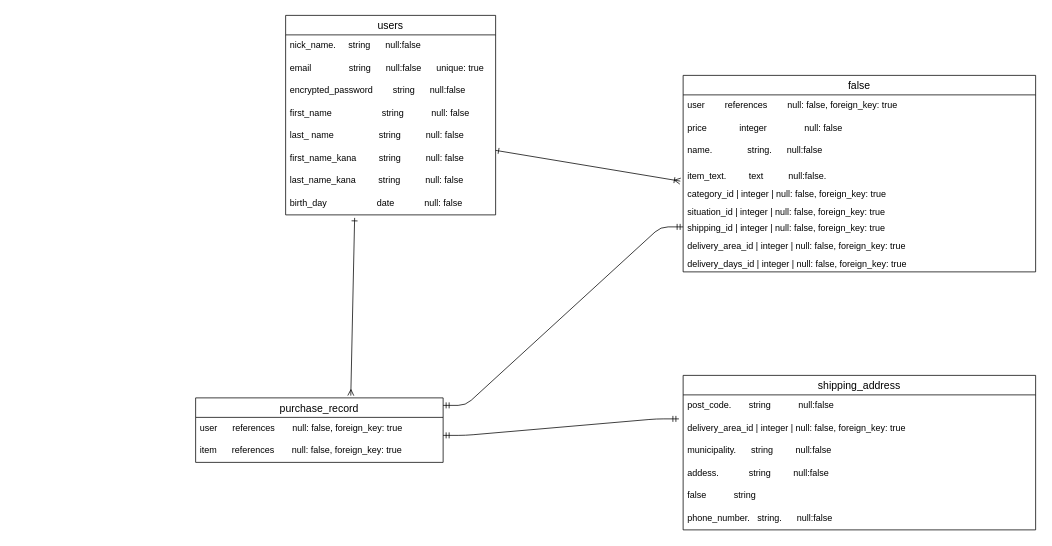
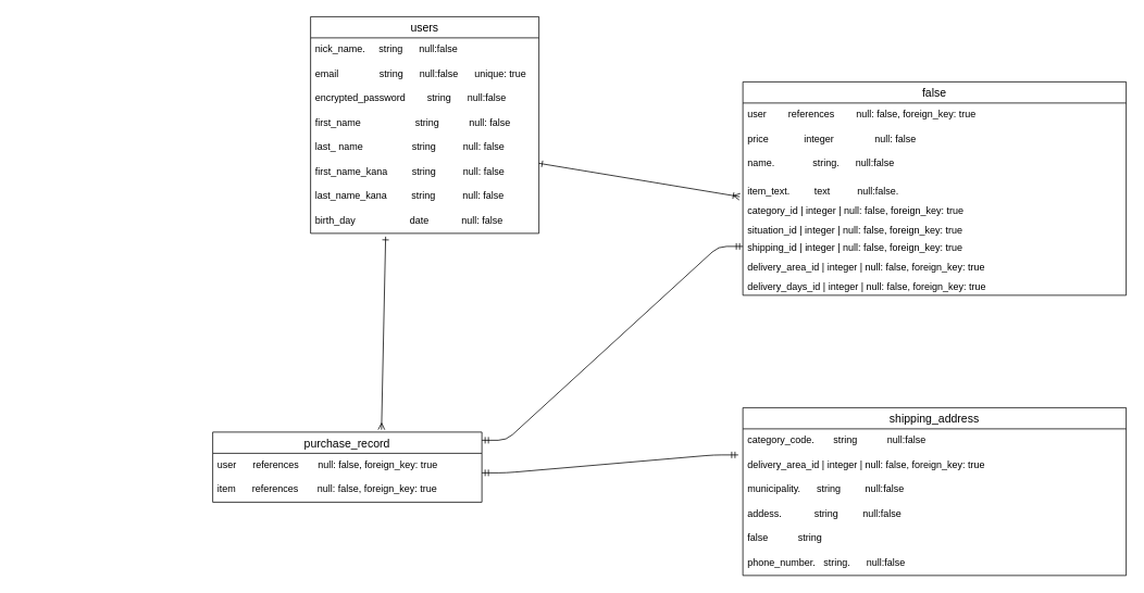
  <mxCell id="0" />
  <mxCell id="1" parent="0" />
  <mxCell id="2" value="" style="endArrow=none;html=1;rounded=0;" parent="1" edge="1"><mxGeometry relative="1" as="geometry"><mxPoint x="20" y="150" as="sourcePoint" /><mxPoint x="20" y="150" as="targetPoint" /></mxGeometry></mxCell>
  <mxCell id="3" value="users" style="swimlane;fontStyle=0;childLayout=stackLayout;horizontal=1;startSize=26;horizontalStack=0;resizeParent=1;resizeParentMax=0;resizeLast=0;collapsible=1;marginBottom=0;align=center;fontSize=14;" parent="1" vertex="1"><mxGeometry x="380" y="20" width="280" height="266" as="geometry" /></mxCell>
  <mxCell id="4" value="nick_name.     string      null:false     " style="text;strokeColor=none;fillColor=none;spacingLeft=4;spacingRight=4;overflow=hidden;rotatable=0;points=[[0,0.5],[1,0.5]];portConstraint=eastwest;fontSize=12;" parent="3" vertex="1"><mxGeometry y="26" width="280" height="30" as="geometry" /></mxCell>
  <mxCell id="5" value="email               string      null:false      unique: true" style="text;strokeColor=none;fillColor=none;spacingLeft=4;spacingRight=4;overflow=hidden;rotatable=0;points=[[0,0.5],[1,0.5]];portConstraint=eastwest;fontSize=12;" parent="3" vertex="1"><mxGeometry y="56" width="280" height="30" as="geometry" /></mxCell>
  <mxCell id="6" value="encrypted_password        string      null:false" style="text;strokeColor=none;fillColor=none;spacingLeft=4;spacingRight=4;overflow=hidden;rotatable=0;points=[[0,0.5],[1,0.5]];portConstraint=eastwest;fontSize=12;" parent="3" vertex="1"><mxGeometry y="86" width="280" height="30" as="geometry" /></mxCell>
  <mxCell id="7" value="first_name                    string           null: false " style="text;strokeColor=none;fillColor=none;spacingLeft=4;spacingRight=4;overflow=hidden;rotatable=0;points=[[0,0.5],[1,0.5]];portConstraint=eastwest;fontSize=12;" vertex="1" parent="3"><mxGeometry y="116" width="280" height="30" as="geometry" /></mxCell>
  <mxCell id="8" value="last_ name                  string          null: false" style="text;strokeColor=none;fillColor=none;spacingLeft=4;spacingRight=4;overflow=hidden;rotatable=0;points=[[0,0.5],[1,0.5]];portConstraint=eastwest;fontSize=12;" vertex="1" parent="3"><mxGeometry y="146" width="280" height="30" as="geometry" /></mxCell>
  <mxCell id="9" value="first_name_kana         string          null: false" style="text;strokeColor=none;fillColor=none;spacingLeft=4;spacingRight=4;overflow=hidden;rotatable=0;points=[[0,0.5],[1,0.5]];portConstraint=eastwest;fontSize=12;" vertex="1" parent="3"><mxGeometry y="176" width="280" height="30" as="geometry" /></mxCell>
  <mxCell id="10" value=" last_name_kana         string          null: false " style="text;strokeColor=none;fillColor=none;spacingLeft=4;spacingRight=4;overflow=hidden;rotatable=0;points=[[0,0.5],[1,0.5]];portConstraint=eastwest;fontSize=12;" vertex="1" parent="3"><mxGeometry y="206" width="280" height="30" as="geometry" /></mxCell>
  <mxCell id="11" value="birth_day                    date            null: false " style="text;strokeColor=none;fillColor=none;spacingLeft=4;spacingRight=4;overflow=hidden;rotatable=0;points=[[0,0.5],[1,0.5]];portConstraint=eastwest;fontSize=12;" vertex="1" parent="3"><mxGeometry y="236" width="280" height="30" as="geometry" /></mxCell>
  <mxCell id="12" value="purchase_record" style="swimlane;fontStyle=0;childLayout=stackLayout;horizontal=1;startSize=26;horizontalStack=0;resizeParent=1;resizeParentMax=0;resizeLast=0;collapsible=1;marginBottom=0;align=center;fontSize=14;" parent="1" vertex="1"><mxGeometry x="260" y="530" width="330" height="86" as="geometry" /></mxCell>
  <mxCell id="13" value="user      references       null: false, foreign_key: true" style="text;strokeColor=none;fillColor=none;spacingLeft=4;spacingRight=4;overflow=hidden;rotatable=0;points=[[0,0.5],[1,0.5]];portConstraint=eastwest;fontSize=12;" parent="12" vertex="1"><mxGeometry y="26" width="330" height="30" as="geometry" /></mxCell>
  <mxCell id="14" value="item      references       null: false, foreign_key: true" style="text;strokeColor=none;fillColor=none;spacingLeft=4;spacingRight=4;overflow=hidden;rotatable=0;points=[[0,0.5],[1,0.5]];portConstraint=eastwest;fontSize=12;" parent="12" vertex="1"><mxGeometry y="56" width="330" height="30" as="geometry" /></mxCell>
  <mxCell id="15" value="shipping_address" style="swimlane;fontStyle=0;childLayout=stackLayout;horizontal=1;startSize=26;horizontalStack=0;resizeParent=1;resizeParentMax=0;resizeLast=0;collapsible=1;marginBottom=0;align=center;fontSize=14;" parent="1" vertex="1"><mxGeometry x="910" y="500" width="470" height="206" as="geometry" /></mxCell>
- <mxCell id="16" value="post_code.       string           null:false" style="text;strokeColor=none;fillColor=none;spacingLeft=4;spacingRight=4;overflow=hidden;rotatable=0;points=[[0,0.5],[1,0.5]];portConstraint=eastwest;fontSize=12;" parent="15" vertex="1"><mxGeometry y="26" width="470" height="30" as="geometry" /></mxCell>
+ <mxCell id="16" value="category_code.       string           null:false" style="text;strokeColor=none;fillColor=none;spacingLeft=4;spacingRight=4;overflow=hidden;rotatable=0;points=[[0,0.5],[1,0.5]];portConstraint=eastwest;fontSize=12;" parent="15" vertex="1"><mxGeometry y="26" width="470" height="30" as="geometry" /></mxCell>
  <mxCell id="17" value="delivery_area_id   | integer         | null: false, foreign_key: true" style="text;strokeColor=none;fillColor=none;spacingLeft=4;spacingRight=4;overflow=hidden;rotatable=0;points=[[0,0.5],[1,0.5]];portConstraint=eastwest;fontSize=12;" parent="15" vertex="1"><mxGeometry y="56" width="470" height="30" as="geometry" /></mxCell>
  <mxCell id="18" value="municipality.      string         null:false" style="text;strokeColor=none;fillColor=none;spacingLeft=4;spacingRight=4;overflow=hidden;rotatable=0;points=[[0,0.5],[1,0.5]];portConstraint=eastwest;fontSize=12;" parent="15" vertex="1"><mxGeometry y="86" width="470" height="30" as="geometry" /></mxCell>
  <mxCell id="19" value="addess.            string         null:false" style="text;strokeColor=none;fillColor=none;spacingLeft=4;spacingRight=4;overflow=hidden;rotatable=0;points=[[0,0.5],[1,0.5]];portConstraint=eastwest;fontSize=12;" parent="15" vertex="1"><mxGeometry y="116" width="470" height="30" as="geometry" /></mxCell>
  <mxCell id="20" value="false           string         " style="text;strokeColor=none;fillColor=none;spacingLeft=4;spacingRight=4;overflow=hidden;rotatable=0;points=[[0,0.5],[1,0.5]];portConstraint=eastwest;fontSize=12;" parent="15" vertex="1"><mxGeometry y="146" width="470" height="30" as="geometry" /></mxCell>
  <mxCell id="21" value="phone_number.   string.      null:false" style="text;strokeColor=none;fillColor=none;spacingLeft=4;spacingRight=4;overflow=hidden;rotatable=0;points=[[0,0.5],[1,0.5]];portConstraint=eastwest;fontSize=12;" parent="15" vertex="1"><mxGeometry y="176" width="470" height="30" as="geometry" /></mxCell>
  <mxCell id="22" value="false" style="swimlane;fontStyle=0;childLayout=stackLayout;horizontal=1;startSize=26;horizontalStack=0;resizeParent=1;resizeParentMax=0;resizeLast=0;collapsible=1;marginBottom=0;align=center;fontSize=14;" parent="1" vertex="1"><mxGeometry x="910" y="100" width="470" height="262" as="geometry" /></mxCell>
  <mxCell id="23" value="user        references        null: false, foreign_key: true " style="text;strokeColor=none;fillColor=none;spacingLeft=4;spacingRight=4;overflow=hidden;rotatable=0;points=[[0,0.5],[1,0.5]];portConstraint=eastwest;fontSize=12;" vertex="1" parent="22"><mxGeometry y="26" width="470" height="30" as="geometry" /></mxCell>
  <mxCell id="24" value="price             integer               null: false " style="text;strokeColor=none;fillColor=none;spacingLeft=4;spacingRight=4;overflow=hidden;rotatable=0;points=[[0,0.5],[1,0.5]];portConstraint=eastwest;fontSize=12;" vertex="1" parent="22"><mxGeometry y="56" width="470" height="30" as="geometry" /></mxCell>
  <mxCell id="25" value="name.              string.      null:false   " style="text;strokeColor=none;fillColor=none;spacingLeft=4;spacingRight=4;overflow=hidden;rotatable=0;points=[[0,0.5],[1,0.5]];portConstraint=eastwest;fontSize=12;" parent="22" vertex="1"><mxGeometry y="86" width="470" height="34" as="geometry" /></mxCell>
  <mxCell id="26" value="item_text.         text          null:false.  " style="text;strokeColor=none;fillColor=none;spacingLeft=4;spacingRight=4;overflow=hidden;rotatable=0;points=[[0,0.5],[1,0.5]];portConstraint=eastwest;fontSize=12;" parent="22" vertex="1"><mxGeometry y="120" width="470" height="24" as="geometry" /></mxCell>
  <mxCell id="27" value="category_id        | integer         | null: false, foreign_key: true" style="text;strokeColor=none;fillColor=none;spacingLeft=4;spacingRight=4;overflow=hidden;rotatable=0;points=[[0,0.5],[1,0.5]];portConstraint=eastwest;fontSize=12;" parent="22" vertex="1"><mxGeometry y="144" width="470" height="24" as="geometry" /></mxCell>
  <mxCell id="28" value="situation_id       | integer         | null: false, foreign_key: true" style="text;strokeColor=none;fillColor=none;spacingLeft=4;spacingRight=4;overflow=hidden;rotatable=0;points=[[0,0.5],[1,0.5]];portConstraint=eastwest;fontSize=12;" parent="22" vertex="1"><mxGeometry y="168" width="470" height="22" as="geometry" /></mxCell>
  <mxCell id="29" value="shipping_id        | integer         | null: false, foreign_key: true" style="text;strokeColor=none;fillColor=none;spacingLeft=4;spacingRight=4;overflow=hidden;rotatable=0;points=[[0,0.5],[1,0.5]];portConstraint=eastwest;fontSize=12;" parent="22" vertex="1"><mxGeometry y="190" width="470" height="24" as="geometry" /></mxCell>
  <mxCell id="30" value="delivery_area_id   | integer         | null: false, foreign_key: true" style="text;strokeColor=none;fillColor=none;spacingLeft=4;spacingRight=4;overflow=hidden;rotatable=0;points=[[0,0.5],[1,0.5]];portConstraint=eastwest;fontSize=12;" parent="22" vertex="1"><mxGeometry y="214" width="470" height="24" as="geometry" /></mxCell>
  <mxCell id="31" value="delivery_days_id   | integer         | null: false, foreign_key: true" style="text;strokeColor=none;fillColor=none;spacingLeft=4;spacingRight=4;overflow=hidden;rotatable=0;points=[[0,0.5],[1,0.5]];portConstraint=eastwest;fontSize=12;" parent="22" vertex="1"><mxGeometry y="238" width="470" height="24" as="geometry" /></mxCell>
  <mxCell id="32" value="" style="edgeStyle=entityRelationEdgeStyle;fontSize=12;html=1;endArrow=ERmandOne;startArrow=ERmandOne;entryX=0;entryY=0.5;entryDx=0;entryDy=0;" parent="1" target="29" edge="1"><mxGeometry width="100" height="100" relative="1" as="geometry"><mxPoint x="590" y="540" as="sourcePoint" /><mxPoint x="690" y="440" as="targetPoint" /></mxGeometry></mxCell>
  <mxCell id="33" value="" style="fontSize=12;html=1;endArrow=ERoneToMany;startArrow=ERone;startFill=0;endFill=0;entryX=-0.008;entryY=0.875;entryDx=0;entryDy=0;entryPerimeter=0;" parent="1" target="26" edge="1"><mxGeometry width="100" height="100" relative="1" as="geometry"><mxPoint x="660" y="200" as="sourcePoint" /><mxPoint x="900" y="200" as="targetPoint" /></mxGeometry></mxCell>
  <mxCell id="34" value="" style="edgeStyle=entityRelationEdgeStyle;fontSize=12;html=1;endArrow=ERmandOne;startArrow=ERmandOne;entryX=-0.012;entryY=1.067;entryDx=0;entryDy=0;entryPerimeter=0;" parent="1" target="16" edge="1"><mxGeometry width="100" height="100" relative="1" as="geometry"><mxPoint x="590" y="580" as="sourcePoint" /><mxPoint x="690" y="480" as="targetPoint" /></mxGeometry></mxCell>
  <mxCell id="35" value="" style="fontSize=12;html=1;endArrow=ERone;startArrow=ERmany;endFill=0;startFill=0;exitX=0.627;exitY=-0.035;exitDx=0;exitDy=0;exitPerimeter=0;" parent="1" source="12" edge="1"><mxGeometry width="100" height="100" relative="1" as="geometry"><mxPoint x="460" y="424" as="sourcePoint" /><mxPoint x="472" y="290" as="targetPoint" /></mxGeometry></mxCell>
